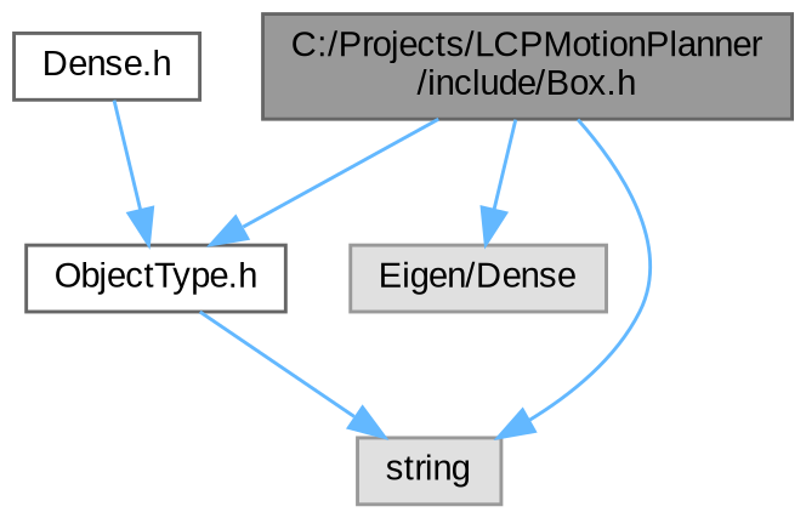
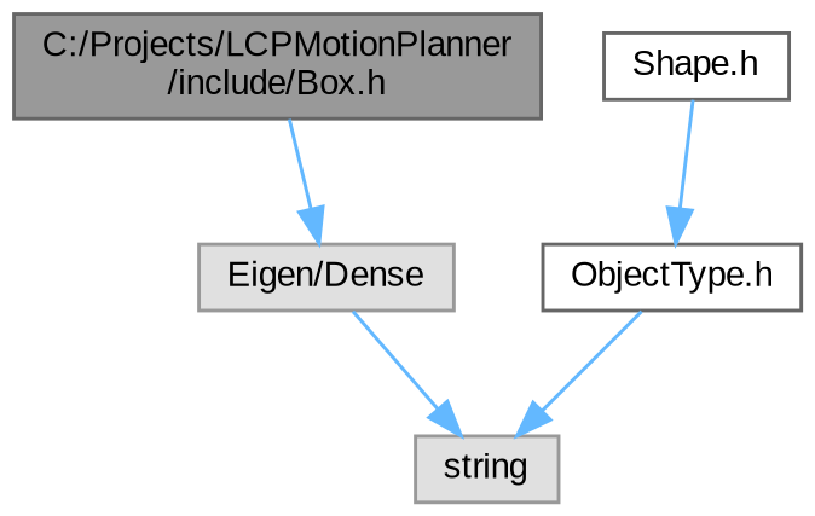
  digraph {
    fontname="Liberation Sans"
    node [color=grey40 fillcolor=white fontname="Liberation Sans" fontsize=10 shape=box style=filled]
    edge [color=steelblue1 fontname="Liberation Sans" fontsize=10 labelfontname=Helvetica labelfontsize=10 style=solid]
    n1 [color=gray40 fillcolor=grey60 fontcolor=black height=0.2 label="C:/Projects/LCPMotionPlanner\l/include/Box.h" width=0.4]
    n2 [height=0.2 label="ObjectType.h" width=0.4]
    n3 [color=grey60 fillcolor="#E0E0E0" height=0.2 label="Eigen/Dense" width=0.4]
    n4 [color=grey60 fillcolor="#E0E0E0" height=0.2 label=string width=0.4]
-   n5 [height=0.2 label="Dense.h" width=0.4]
-   n1 -> n2
+   n5 [height=0.2 label="Shape.h" width=0.4]
    n1 -> n3
-   n1 -> n4
+   n3 -> n4
    n2 -> n4
    n5 -> n2
  }
